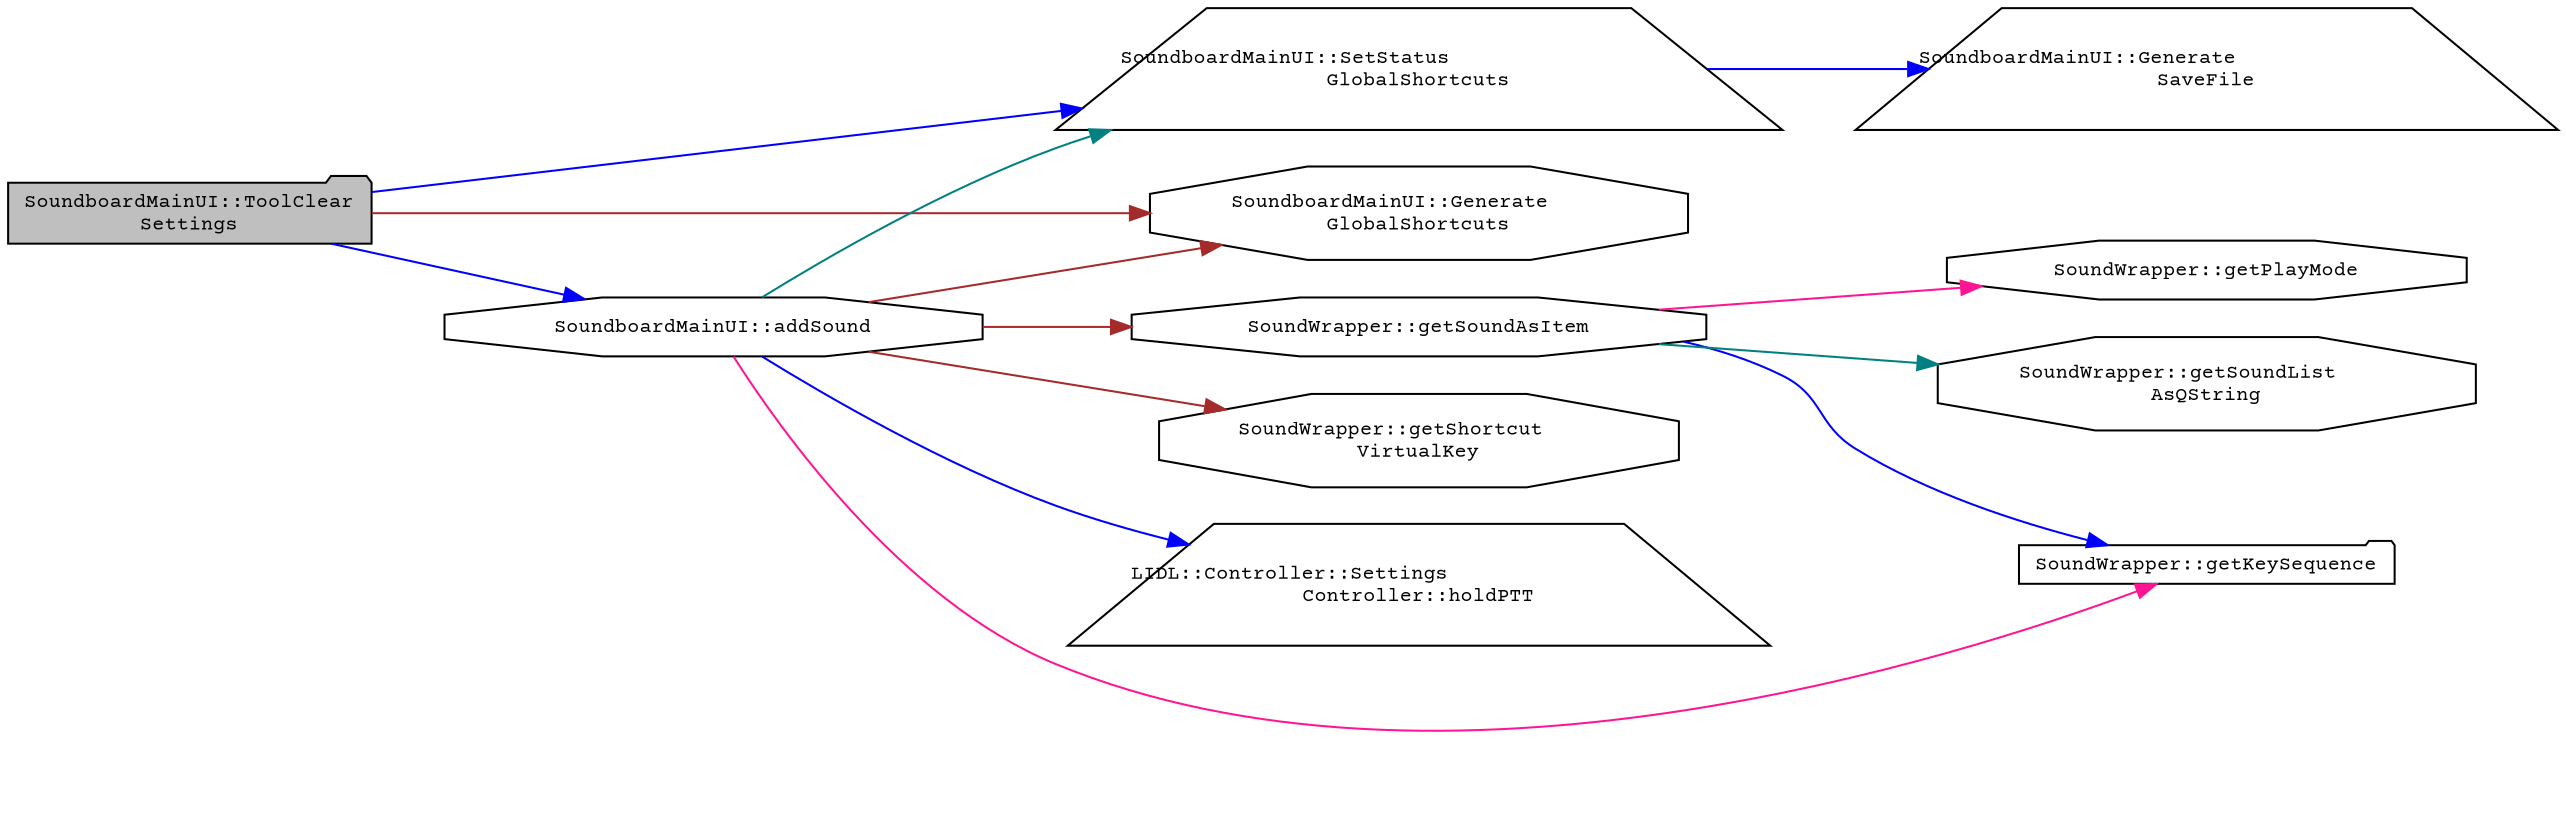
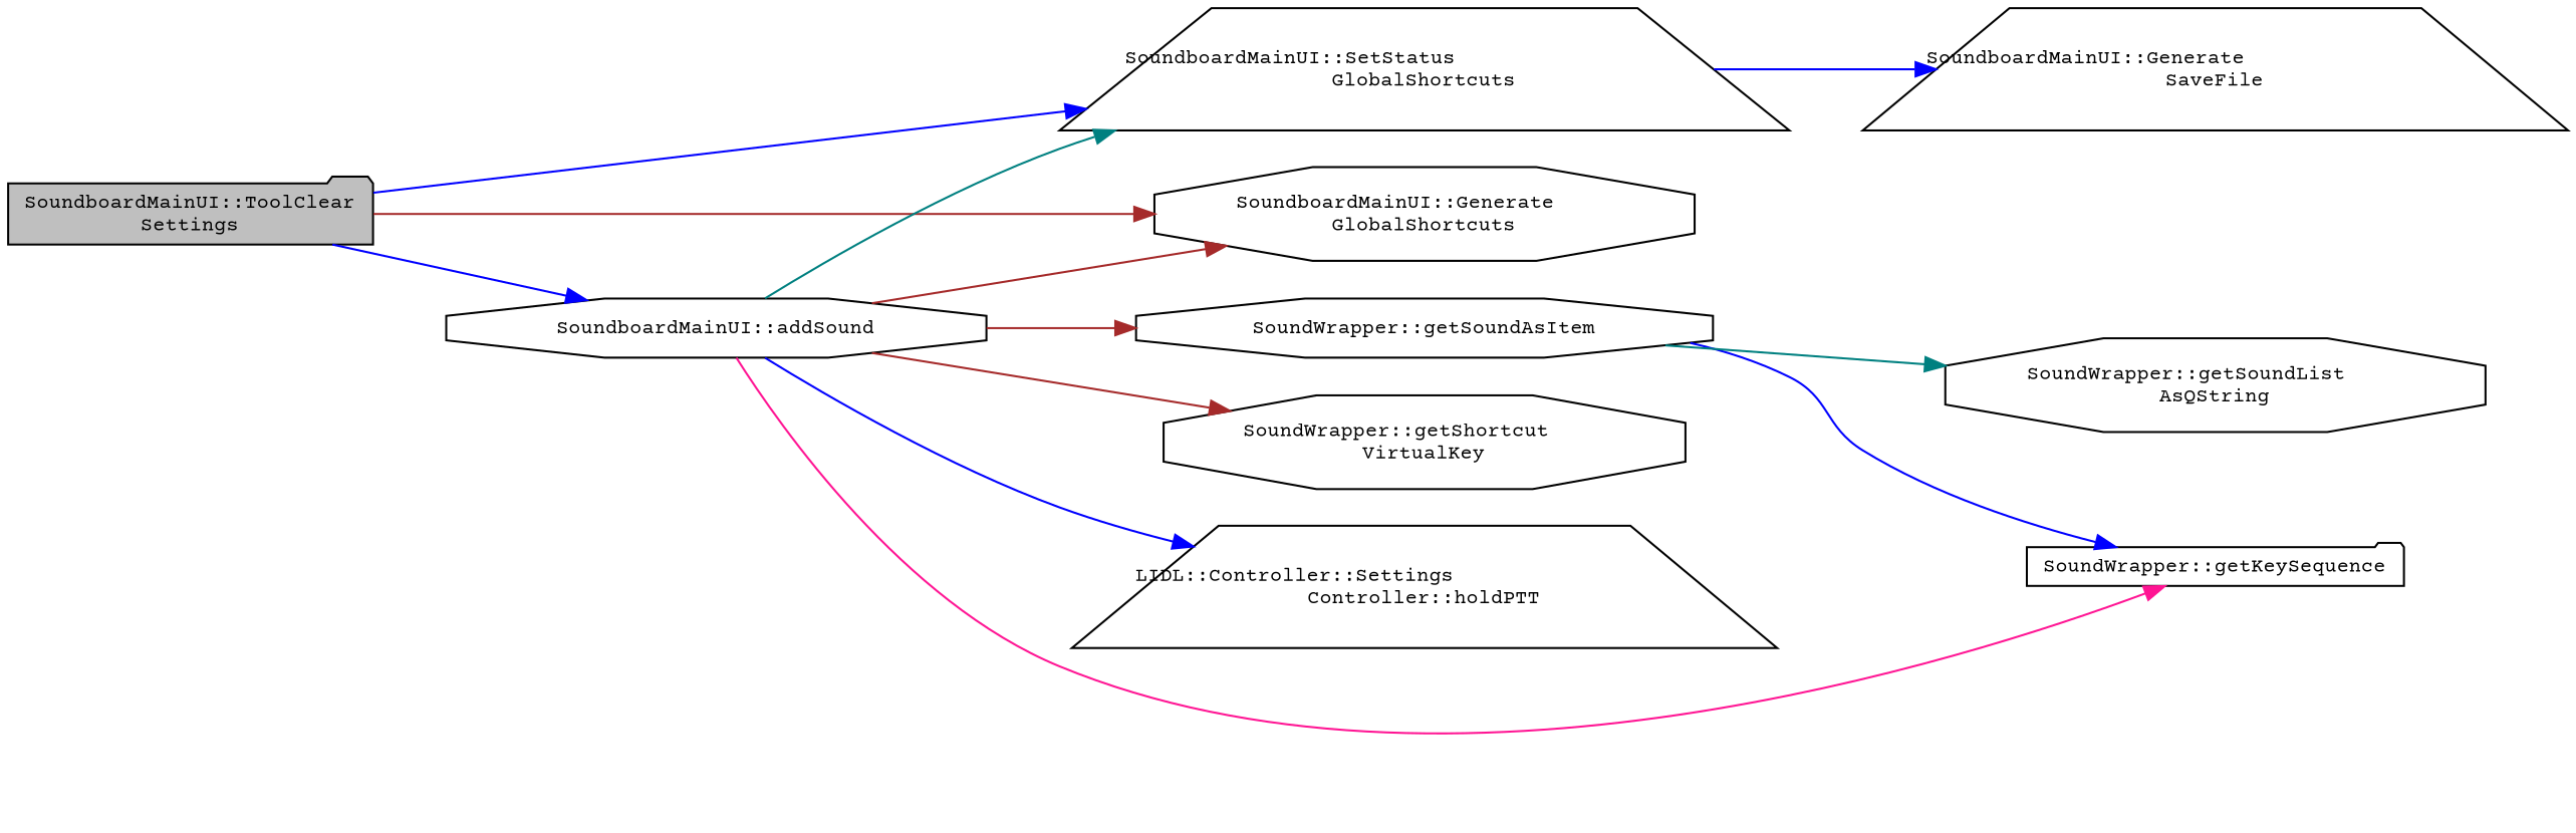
  digraph {
    fontname="Courier Prime"
    rankdir=LR
    node [color=black fillcolor=white fontname="Courier Prime" fontsize=10 shape=octagon style=filled]
    edge [color=blue fontname="Courier Prime" fontsize=10 labelfontname=Helvetica labelfontsize=10 style=solid]
    n1 [fillcolor=grey75 fontcolor=black height=0.2 label="SoundboardMainUI::ToolClear\lSettings" shape=folder width=0.4]
    n2 [height=0.2 label="SoundboardMainUI::addSound" width=0.4]
    n3 [height=0.2 label="SoundboardMainUI::SetStatus\lGlobalShortcuts" shape=trapezium width=0.4]
    n4 [height=0.2 label="SoundboardMainUI::Generate\lGlobalShortcuts" width=0.4]
    n5 [height=0.2 label="LIDL::Controller::Settings\lController::holdPTT" shape=trapezium width=0.4]
    n6 [height=0.2 label="SoundWrapper::getSoundAsItem" width=0.4]
    n7 [height=0.2 label="SoundWrapper::getKeySequence" shape=folder width=0.4]
    n8 [height=0.2 label="SoundWrapper::getShortcut\lVirtualKey" width=0.4]
    n9 [height=0.2 label="SoundboardMainUI::Generate\lSaveFile" shape=trapezium width=0.4]
    n10 [height=0.2 label="SoundWrapper::getSoundList\lAsQString" width=0.4]
-   n11 [height=0.2 label="SoundWrapper::getPlayMode" width=0.4]
    n1 -> n2
    n1 -> n3
    n1 -> n4 [color=brown]
    n2 -> n3 [color=teal]
    n2 -> n4 [color=brown]
    n2 -> n5
    n2 -> n6 [color=brown]
    n2 -> n7 [color=deeppink]
    n2 -> n8 [color=brown]
    n3 -> n9
    n6 -> n7
    n6 -> n10 [color=teal]
-   n6 -> n11 [color=deeppink]
  }
